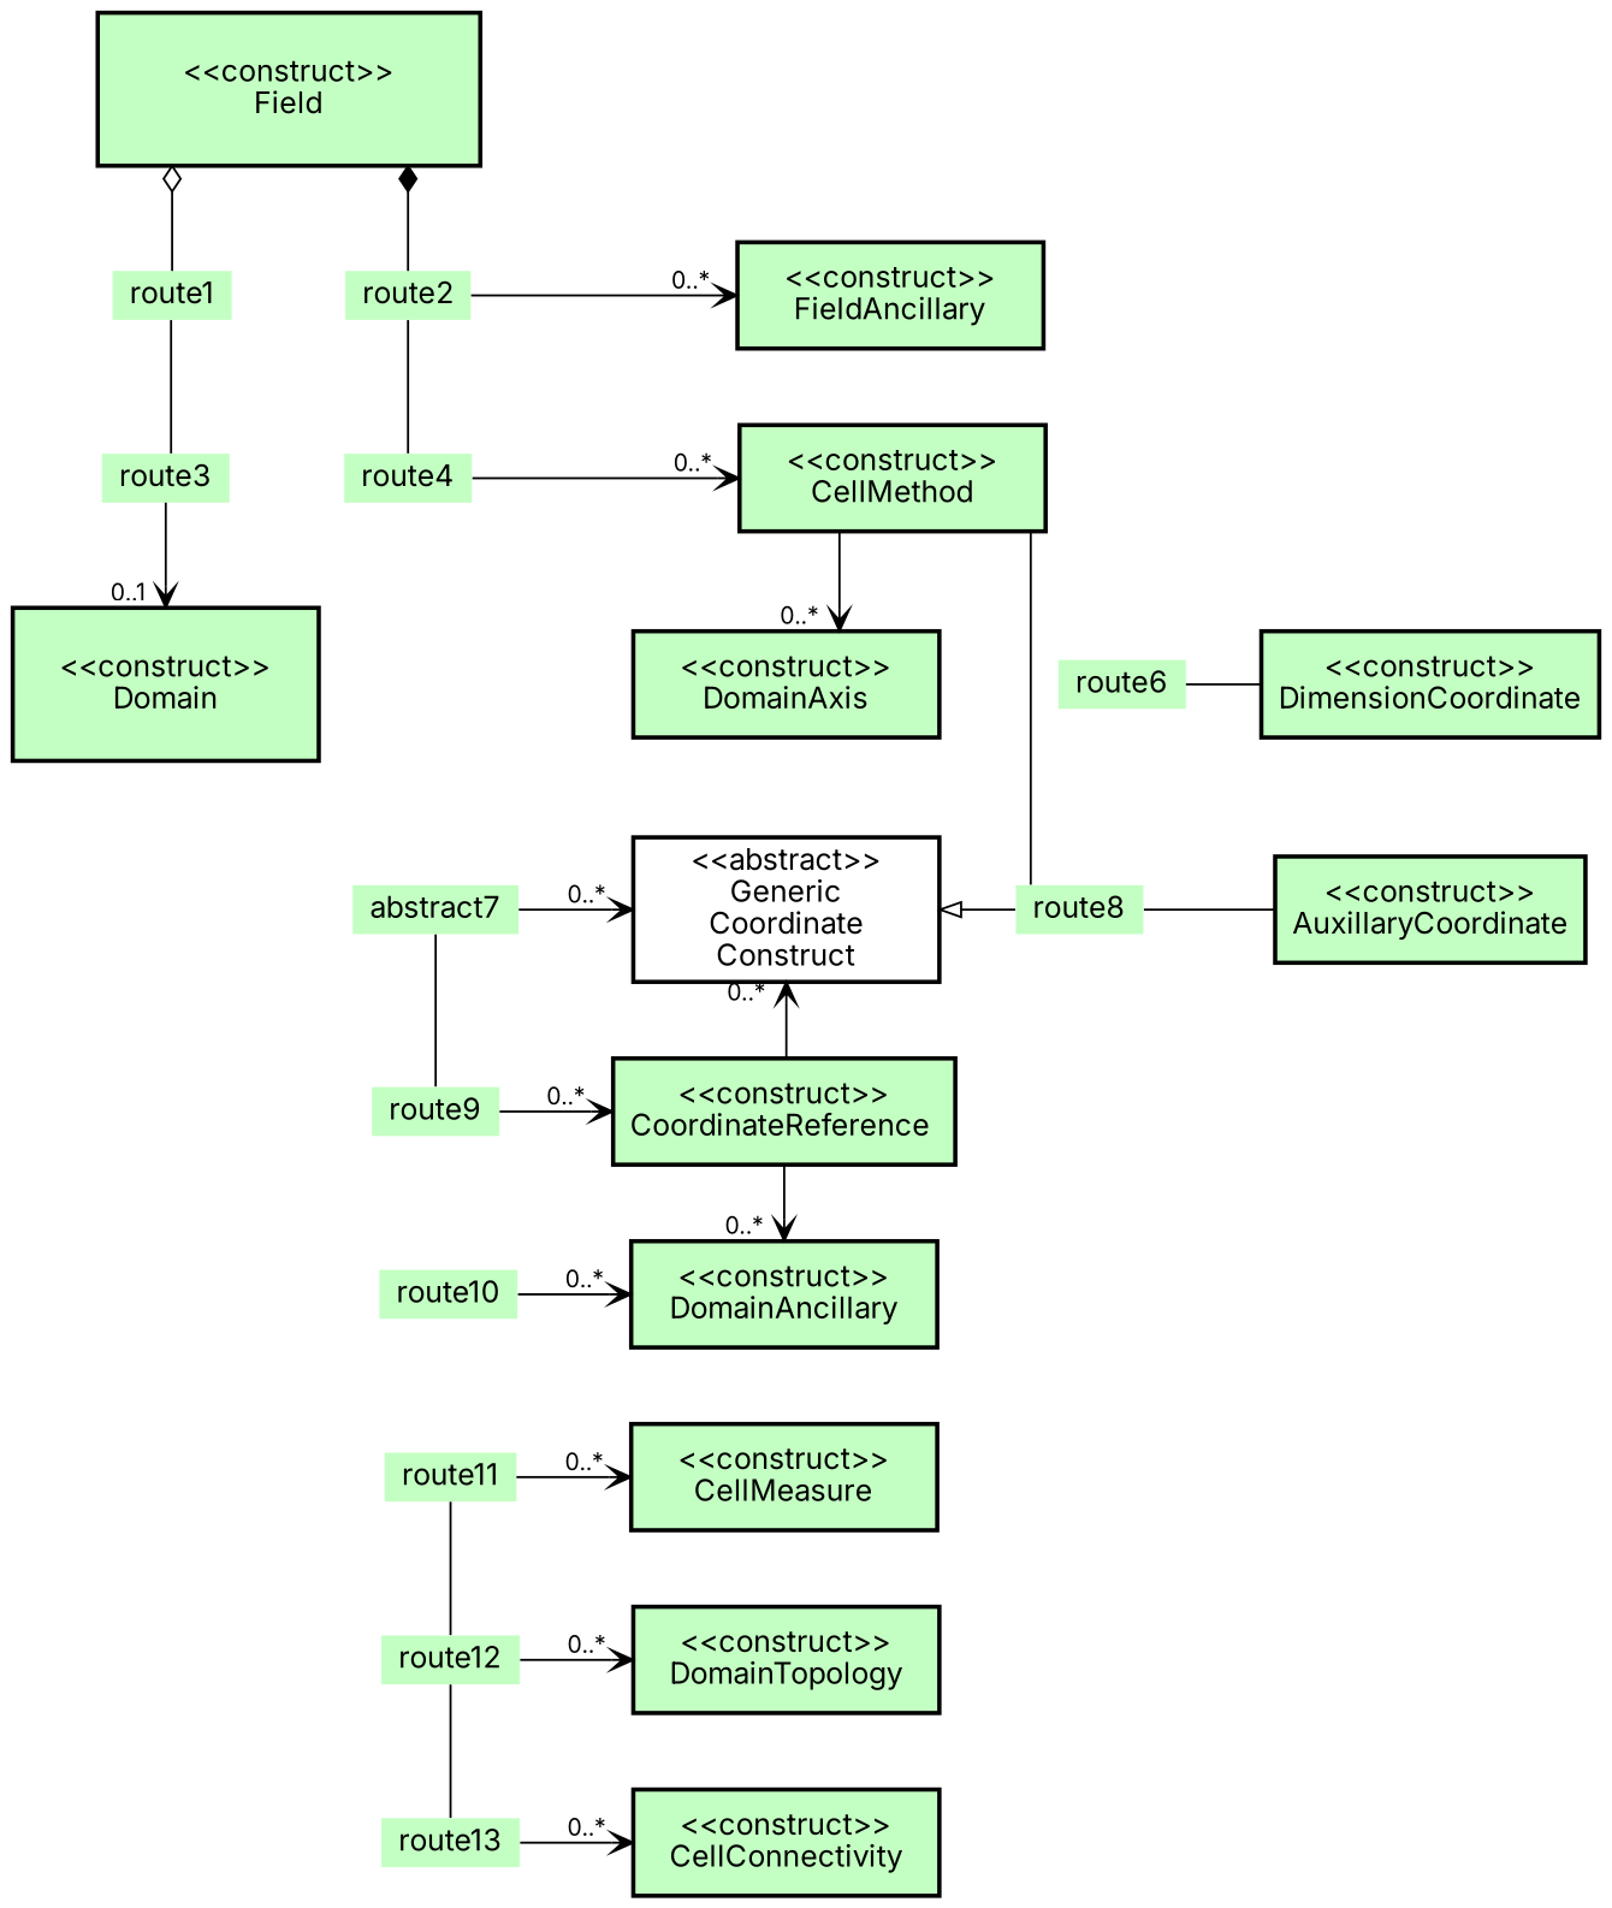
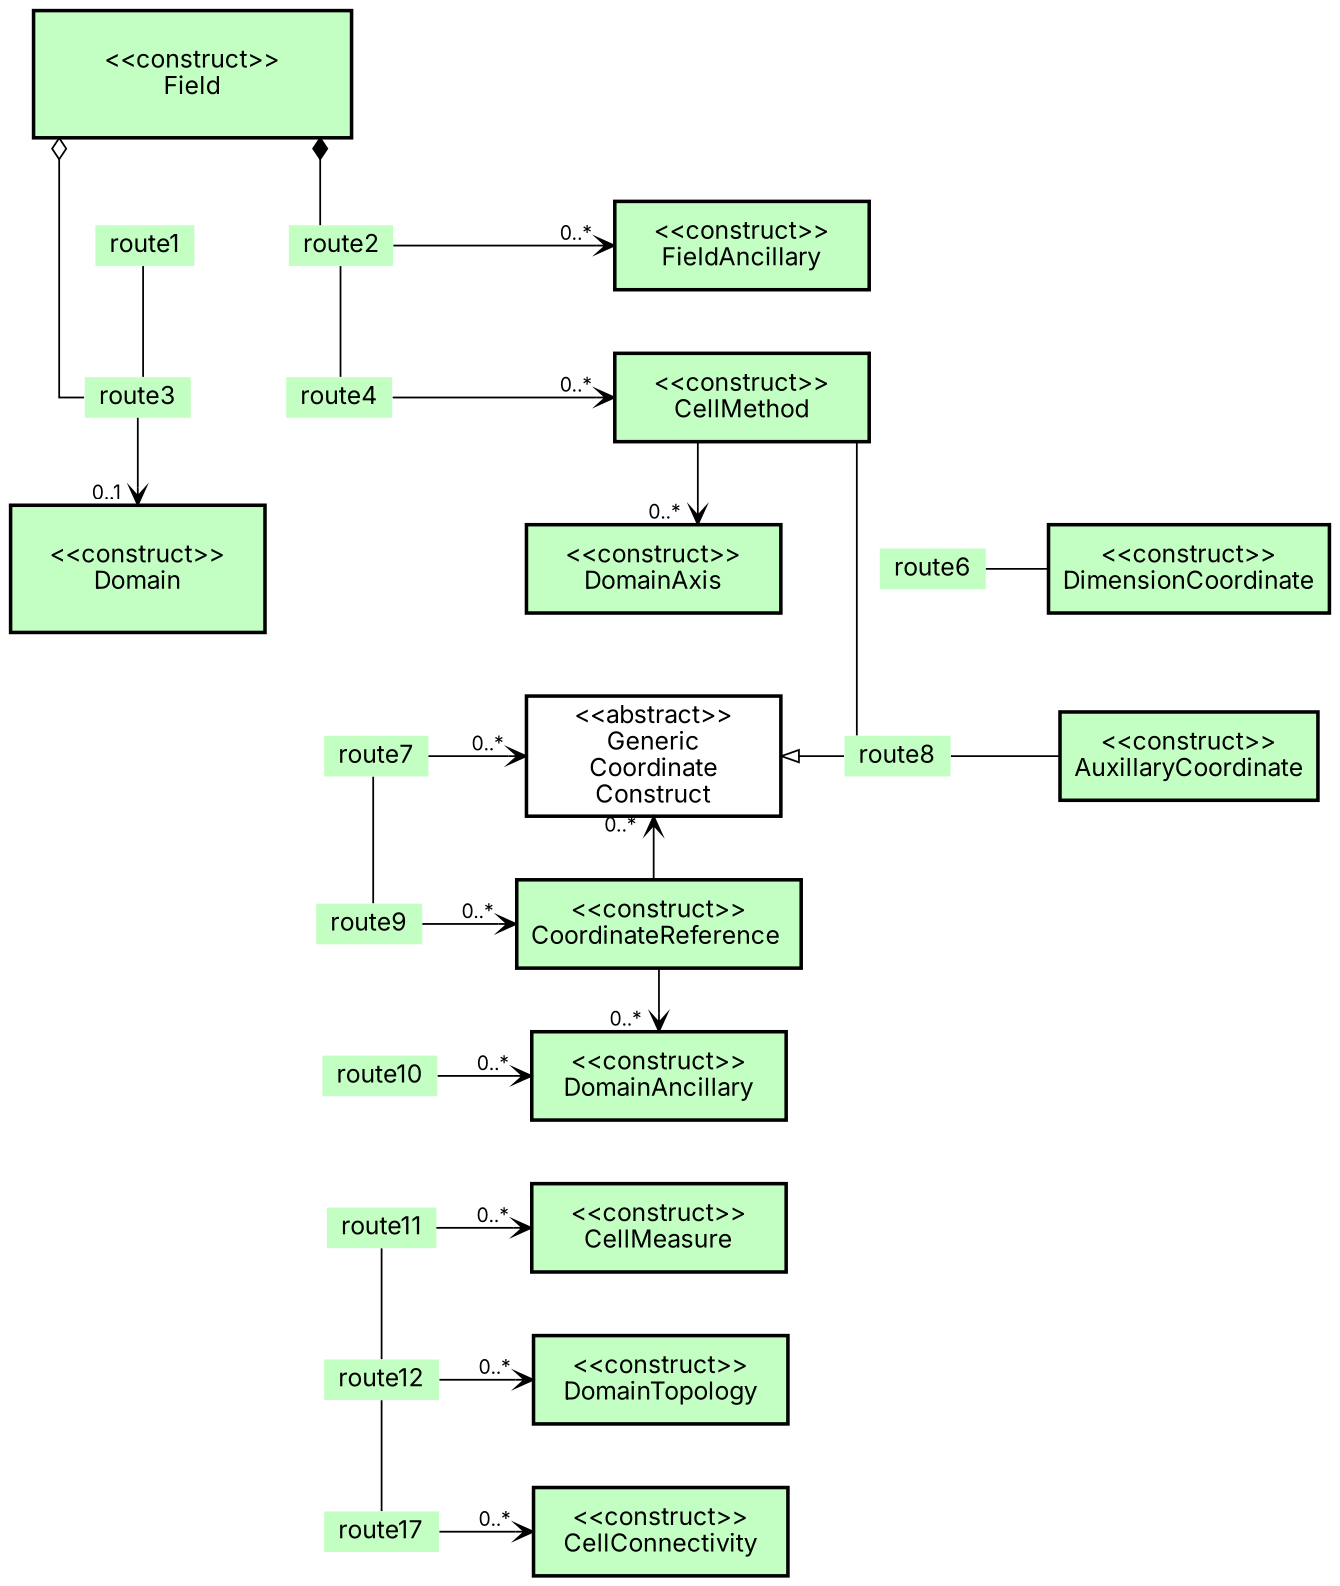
  digraph {
    fontname=Inter
    nodesep="+0.25"
    splines=ortho
    node [fillcolor="#C3FFC2" fontname=Inter shape=rectangle style="filled,bold"]
    edge [arrowsize=1.0 dir=both fontname=Inter labelfontsize=11.0 weight=100 arrowhead=none arrowtail=none]
    n1 [height=0.7 label="<<construct>>\nFieldAncillary" width=2]
    route1 [height=0 shape=none width=0]
    route2 [height=0 shape=none width=0]
    n4 [height=0.7 label="<<construct>>\nCellMethod" width=2]
    route3 [height=0 shape=none width=0]
    route4 [height=0 shape=none width=0]
    n7 [height=1 label="<<construct>>\nDomain" width=2]
    n8 [height=0.7 label="<<construct>>\nDomainAxis" width=2]
    n9 [height=0.7 label="<<construct>>\nDimensionCoordinate" width=2]
    route6 [height=0 shape=none width=0]
    n11 [height=0.7 label="<<construct>>\nAuxillaryCoordinate" width=2]
    n12 [fillcolor=white height=0.7 label="<<abstract>>\nGeneric\nCoordinate\nConstruct" width=2]
-   route7 [height=0 shape=none width=0 label=abstract7]
+   route7 [height=0 shape=none width=0]
    route8 [height=0 shape=none width=0]
    n15 [height=0.7 label="<<construct>>\nCoordinateReference " width=2]
    route9 [height=0 shape=none width=0]
    n17 [height=0.7 label="<<construct>>\nDomainAncillary" width=2]
    route10 [height=0 shape=none width=0]
    n19 [height=0.7 label="<<construct>>\nCellMeasure" width=2]
    route11 [height=0 shape=none width=0]
    n21 [height=0.7 label="<<construct>>\nDomainTopology" width=2]
    route12 [height=0 shape=none width=0]
    n23 [height=0.7 label="<<construct>>\nCellConnectivity" width=2]
-   route13 [height=0 shape=none width=0]
+   route13 [height=0 shape=none width=0 label=route17]
    n25 [height=1 label="<<construct>>\nField" width=2.5]
    subgraph sub_1 {
      rank=same
      n1
      route1
      route2
    }
    subgraph sub_2 {
      rank=same
      n4
      route3
      route4
    }
    subgraph sub_3 {
      rank=same
      n7
      n8
      n9
      route6
    }
    subgraph sub_4 {
      rank=same
      n11
      n12
      route7
      route8
    }
    subgraph sub_5 {
      rank=same
      n15
      route9
    }
    subgraph sub_6 {
      rank=same
      n17
      route10
    }
    subgraph sub_7 {
      rank=same
      n19
      route11
    }
    subgraph sub_8 {
      rank=same
      n21
      route12
    }
    subgraph sub_9 {
      rank=same
      n23
      route13
    }
    n1 -> n4 [style=invis arrowhead="" arrowtail=""]
    route1 -> route2 [minlen=3 style=invis arrowhead="" arrowtail=""]
    route1 -> route3
    route2 -> n1 [arrowhead=vee headlabel="0..*    " minlen=7]
    route2 -> route4
    n4 -> n8 [arrowhead=vee headlabel="0..*   "]
    n4 -> route8
    route3 -> route4 [minlen=3 style=invis arrowhead="" arrowtail=""]
    route3 -> n7 [arrowhead=vee headlabel="0..1   "]
    route4 -> n4 [arrowhead=vee headlabel="0..*    " minlen=7]
    n8 -> route6 [minlen=2 style=invis arrowhead="" arrowtail=""]
    n8 -> n12 [style=invis arrowhead="" arrowtail=""]
    n9 -> n11 [style=invis arrowhead="" arrowtail=""]
    route6 -> n9 [minlen=2]
    n12 -> route8 [arrowtail=empty minlen=2]
    n12 -> n15 [arrowtail=vee taillabel="0..*   "]
    route7 -> n12 [arrowhead=vee headlabel="0..*    " minlen=3]
    route7 -> route9
    route8 -> n11 [minlen=2 weight=""]
    n15 -> n17 [arrowhead=vee headlabel="0..*   "]
    route9 -> n15 [arrowhead=vee headlabel="0..*    " minlen=3]
    n17 -> n19 [style=invis arrowhead="" arrowtail=""]
    route10 -> n17 [arrowhead=vee headlabel="0..*    " minlen=3]
    n19 -> n21 [style=invis arrowhead="" arrowtail=""]
    route11 -> n19 [arrowhead=vee headlabel="0..*    " minlen=3]
    route11 -> route12
    n21 -> n23 [style=invis arrowhead="" arrowtail=""]
    route12 -> n21 [arrowhead=vee headlabel="0..*    " minlen=3]
    route12 -> route13
    route13 -> n23 [arrowhead=vee headlabel="0..*    " minlen=3]
-   n25 -> route1 [arrowtail=odiamond]
+   n25 -> route3 [arrowtail=odiamond]
    n25 -> route2 [arrowtail=diamond]
  }
